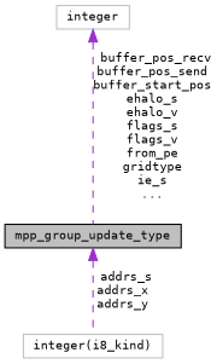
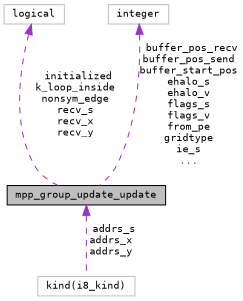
  digraph {
    fontname="DejaVu Sans Mono"
    node [color=grey75 fillcolor=white fontname="DejaVu Sans Mono" fontsize=10 shape=record style=filled]
    edge [color=darkorchid3 dir=back fontname="DejaVu Sans Mono" fontsize=10 labelfontname=Helvetica labelfontsize=10 style=dashed]
-   n1 [color=black fillcolor=grey75 fontcolor=black height=0.2 label=mpp_group_update_type width=0.4]
-   n2 [height=0.2 label="integer(i8_kind)" width=0.4]
+   n1 [color=black fillcolor=grey75 fontcolor=black height=0.2 label=mpp_group_update_update width=0.4]
+   n2 [height=0.2 label="kind(i8_kind)" width=0.4]
+   n3 [height=0.2 label=logical width=0.4]
    n4 [height=0.2 label=integer width=0.4]
    n1 -> n2 [label=" addrs_s\naddrs_x\naddrs_y"]
+   n3 -> n1 [label=" initialized\nk_loop_inside\nnonsym_edge\nrecv_s\nrecv_x\nrecv_y"]
    n4 -> n1 [label=" buffer_pos_recv\nbuffer_pos_send\nbuffer_start_pos\nehalo_s\nehalo_v\nflags_s\nflags_v\nfrom_pe\ngridtype\nie_s\n..."]
  }
